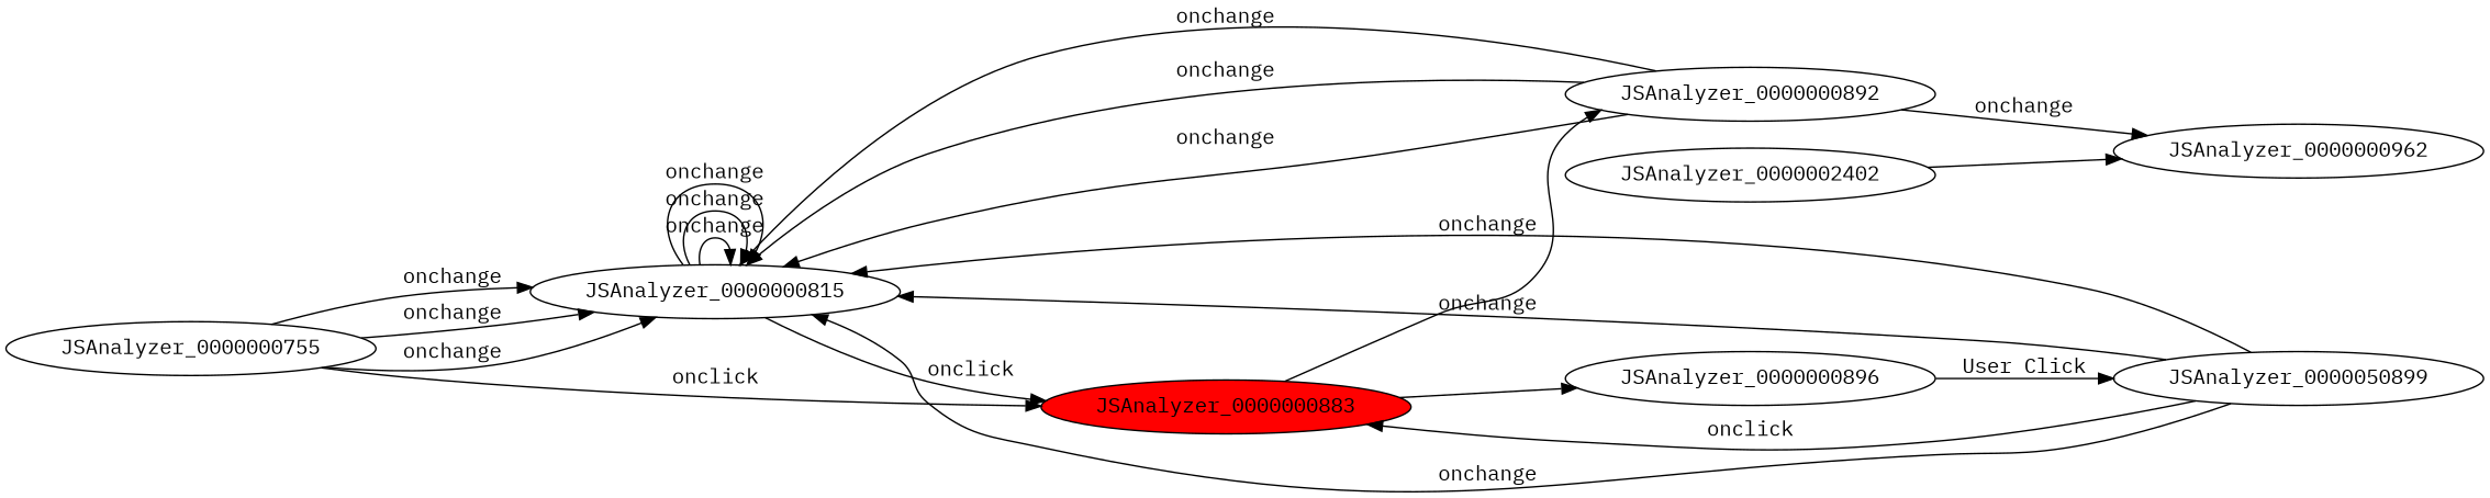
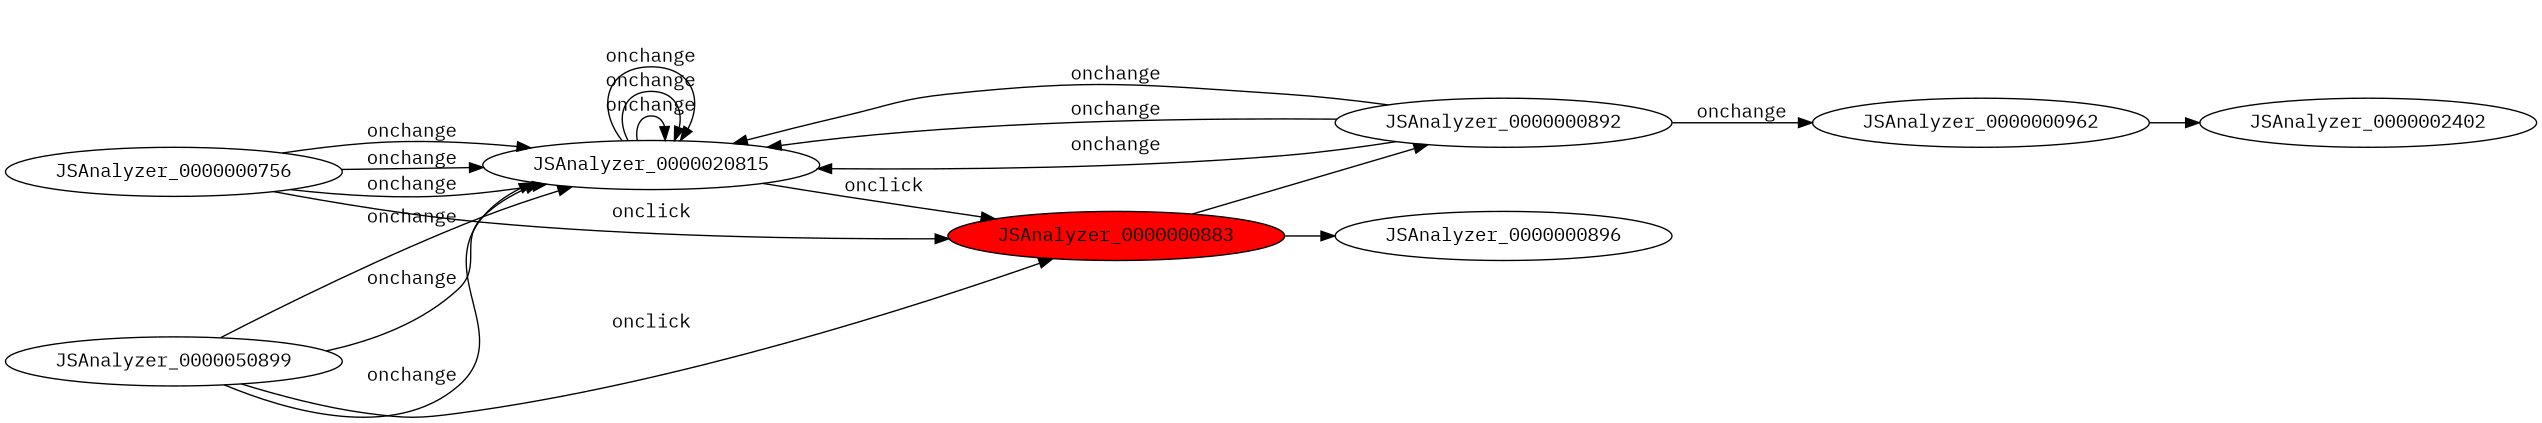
  digraph {
    fontname="IBM Plex Mono"
    rankdir=LR
    node [fontname="IBM Plex Mono"]
    edge [fontname="IBM Plex Mono"]
-   JSAnalyzer_0000000755
-   JSAnalyzer_0000000815
+   JSAnalyzer_0000000755 [label=JSAnalyzer_0000000756]
+   JSAnalyzer_0000000815 [label=JSAnalyzer_0000020815]
    JSAnalyzer_0000000883 [fillcolor=red style=filled]
    JSAnalyzer_0000000892
    JSAnalyzer_0000000896
    JSAnalyzer_0000000962
    n7 [label=JSAnalyzer_0000050899]
    JSAnalyzer_0000002402
    JSAnalyzer_0000000755 -> JSAnalyzer_0000000815 [label=onchange]
    JSAnalyzer_0000000755 -> JSAnalyzer_0000000815 [label=onchange]
    JSAnalyzer_0000000755 -> JSAnalyzer_0000000815 [label=onchange]
    JSAnalyzer_0000000755 -> JSAnalyzer_0000000883 [label=onclick]
    JSAnalyzer_0000000815 -> JSAnalyzer_0000000815 [label=onchange]
    JSAnalyzer_0000000815 -> JSAnalyzer_0000000815 [label=onchange]
    JSAnalyzer_0000000815 -> JSAnalyzer_0000000815 [label=onchange]
    JSAnalyzer_0000000815 -> JSAnalyzer_0000000883 [label=onclick]
    JSAnalyzer_0000000883 -> JSAnalyzer_0000000892
    JSAnalyzer_0000000883 -> JSAnalyzer_0000000896
    JSAnalyzer_0000000892 -> JSAnalyzer_0000000815 [label=onchange]
    JSAnalyzer_0000000892 -> JSAnalyzer_0000000815 [label=onchange]
    JSAnalyzer_0000000892 -> JSAnalyzer_0000000815 [label=onchange]
    JSAnalyzer_0000000892 -> JSAnalyzer_0000000962 [label=onchange]
-   JSAnalyzer_0000000896 -> n7 [label="User Click"]
-   JSAnalyzer_0000002402 -> JSAnalyzer_0000000962
+   JSAnalyzer_0000000962 -> JSAnalyzer_0000002402
    n7 -> JSAnalyzer_0000000815 [label=onchange]
    n7 -> JSAnalyzer_0000000815 [label=onchange]
    n7 -> JSAnalyzer_0000000815 [label=onchange]
    n7 -> JSAnalyzer_0000000883 [label=onclick]
  }
